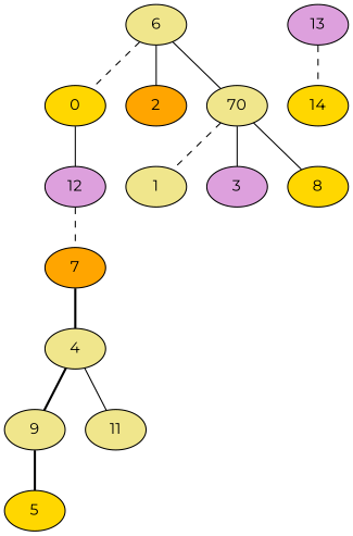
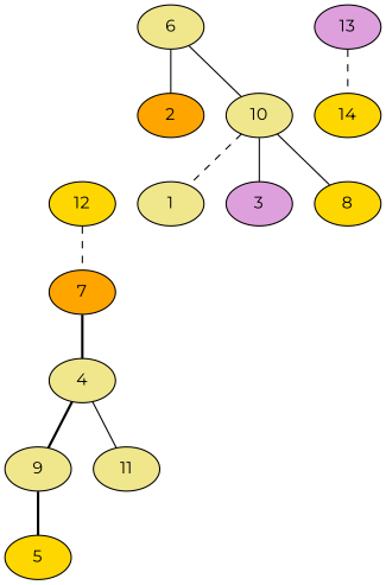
  strict graph {
    fontname=Montserrat
    node [fillcolor=khaki fontname=Montserrat style=filled]
    edge [fontname=Montserrat style=solid]
-   0 [fillcolor=gold]
    6
    2 [fillcolor=orange]
-   10 [label=70]
-   12 [fillcolor=plum]
+   10
+   12 [fillcolor=gold]
    1
    3 [fillcolor=plum]
    8 [fillcolor=gold]
    7 [fillcolor=orange]
    13 [fillcolor=plum]
    14 [fillcolor=gold]
    4
    9
    11
    5 [fillcolor=gold]
-   0 -- 12
-   6 -- 0 [style=dashed]
    6 -- 2
    6 -- 10
    10 -- 1 [style=dashed]
    10 -- 3
    10 -- 8
    12 -- 7 [style=dashed]
    7 -- 4 [style=bold]
    13 -- 14 [style=dashed]
    4 -- 9 [style=bold]
    4 -- 11
    9 -- 5 [style=bold]
  }
